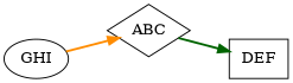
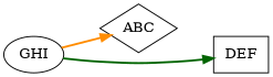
  digraph {
    rankdir=LR
    node [file="src/mklrtable.pkg" kind=functor]
    edge [style=bold]
    n1 [height=0.67 label=ABC shape=diamond width=1.03]
    n2 [height=0.50 label=DEF shape=box width=0.75]
    n3 [height=0.50 label=GHI shape=ellipse width=0.75]
-   n1 -> n2 [color=darkgreen]
+   n3 -> n2 [color=darkgreen]
    n3 -> n1 [color=darkorange]
  }
